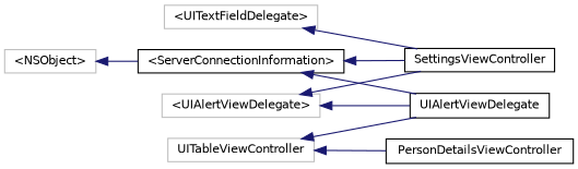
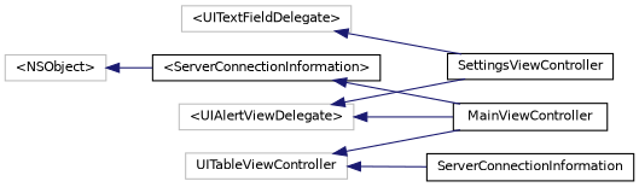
  digraph {
    rankdir=LR
    node [color=grey75 fillcolor=white fontname=Helvetica fontsize=10 shape=record style=filled]
    edge [color=midnightblue dir=back fontname=Helvetica fontsize=10 labelfontname=Helvetica labelfontsize=10 style=solid]
    n1 [height=0.2 label="\<NSObject\>" width=0.4]
    n2 [color=black height=0.2 label="\<ServerConnectionInformation\>" width=0.4]
-   n3 [color=black height=0.2 label=UIAlertViewDelegate width=0.4]
+   n3 [color=black height=0.2 label=MainViewController width=0.4]
    n4 [color=black height=0.2 label=SettingsViewController width=0.4]
    n5 [height=0.2 label="\<UIAlertViewDelegate\>" width=0.4]
    n6 [height=0.2 label=UITableViewController width=0.4]
-   n7 [color=black height=0.2 label=PersonDetailsViewController width=0.4]
+   n7 [color=black height=0.2 label=ServerConnectionInformation width=0.4]
    n8 [height=0.2 label="\<UITextFieldDelegate\>" width=0.4]
    n1 -> n2
    n2 -> n3
-   n2 -> n4
    n5 -> n3
    n5 -> n4
    n6 -> n3
    n6 -> n7
    n8 -> n4
  }
